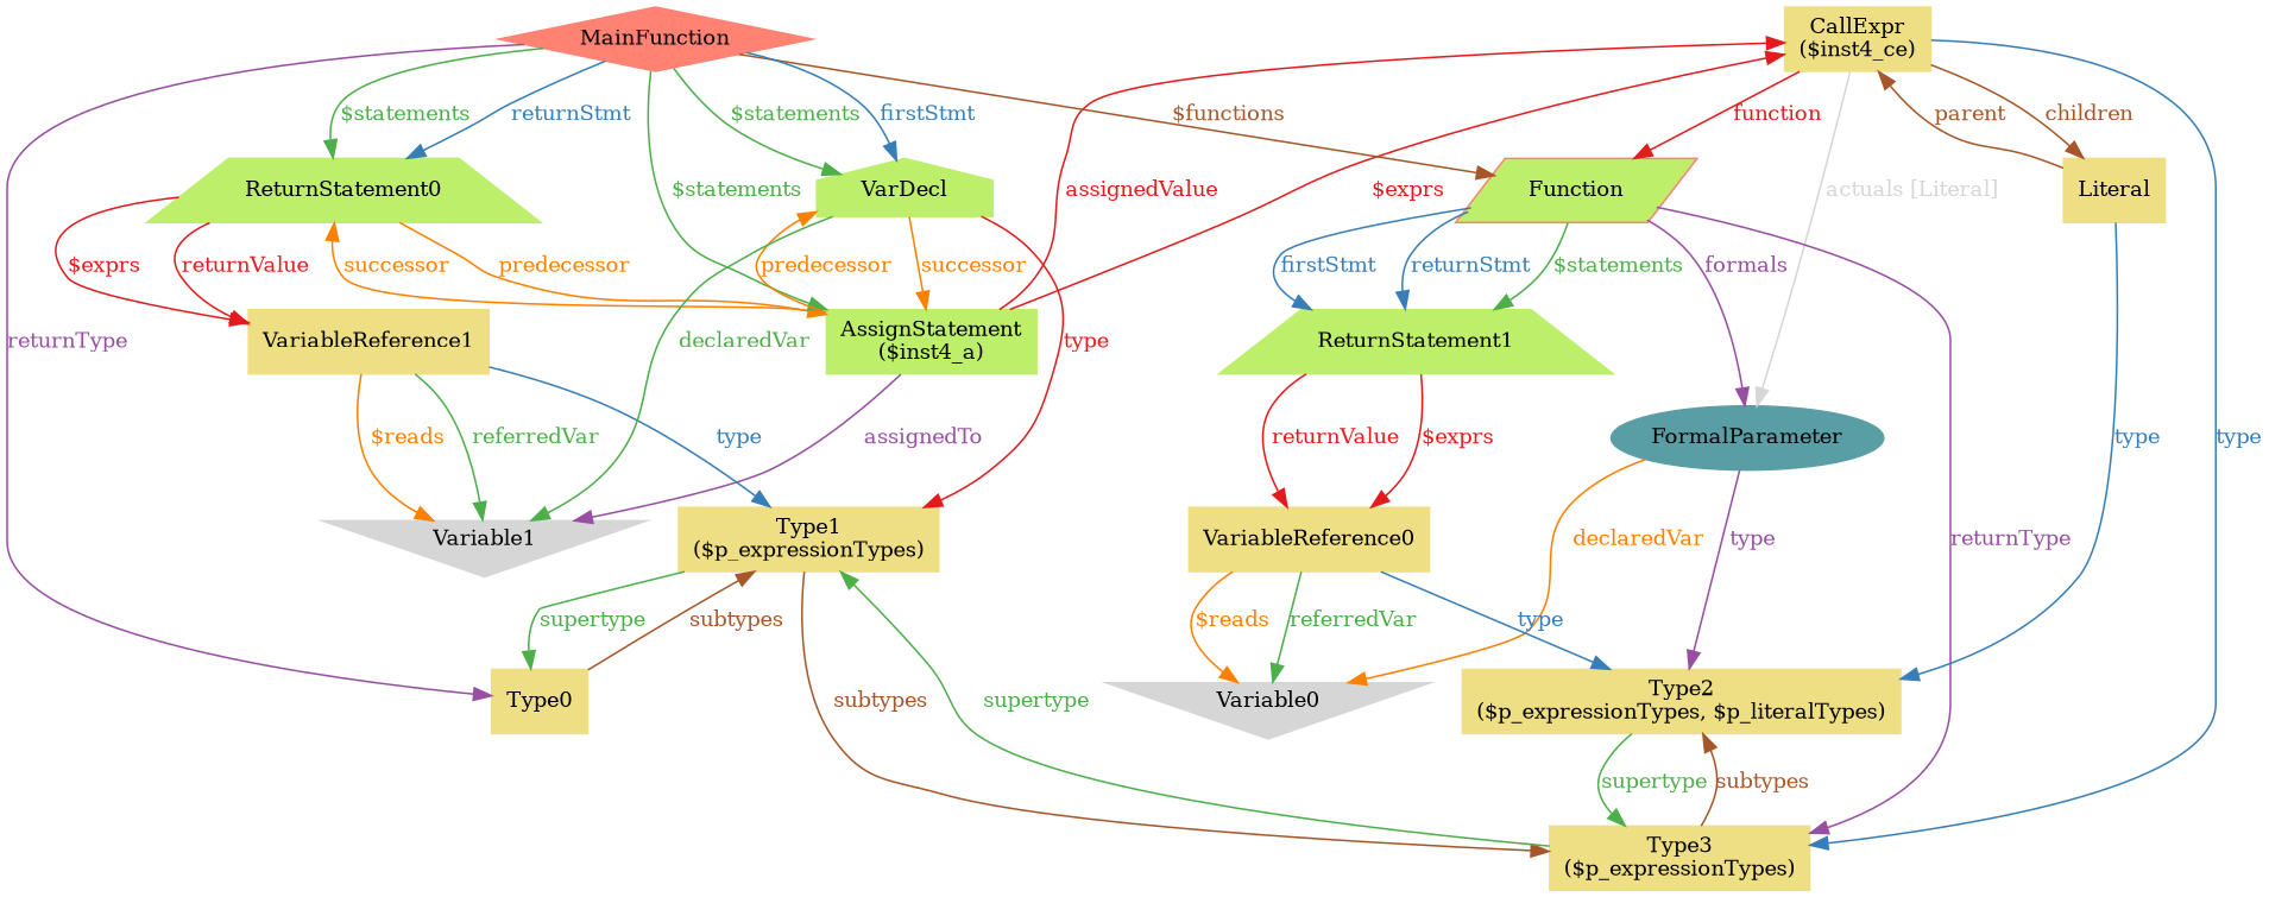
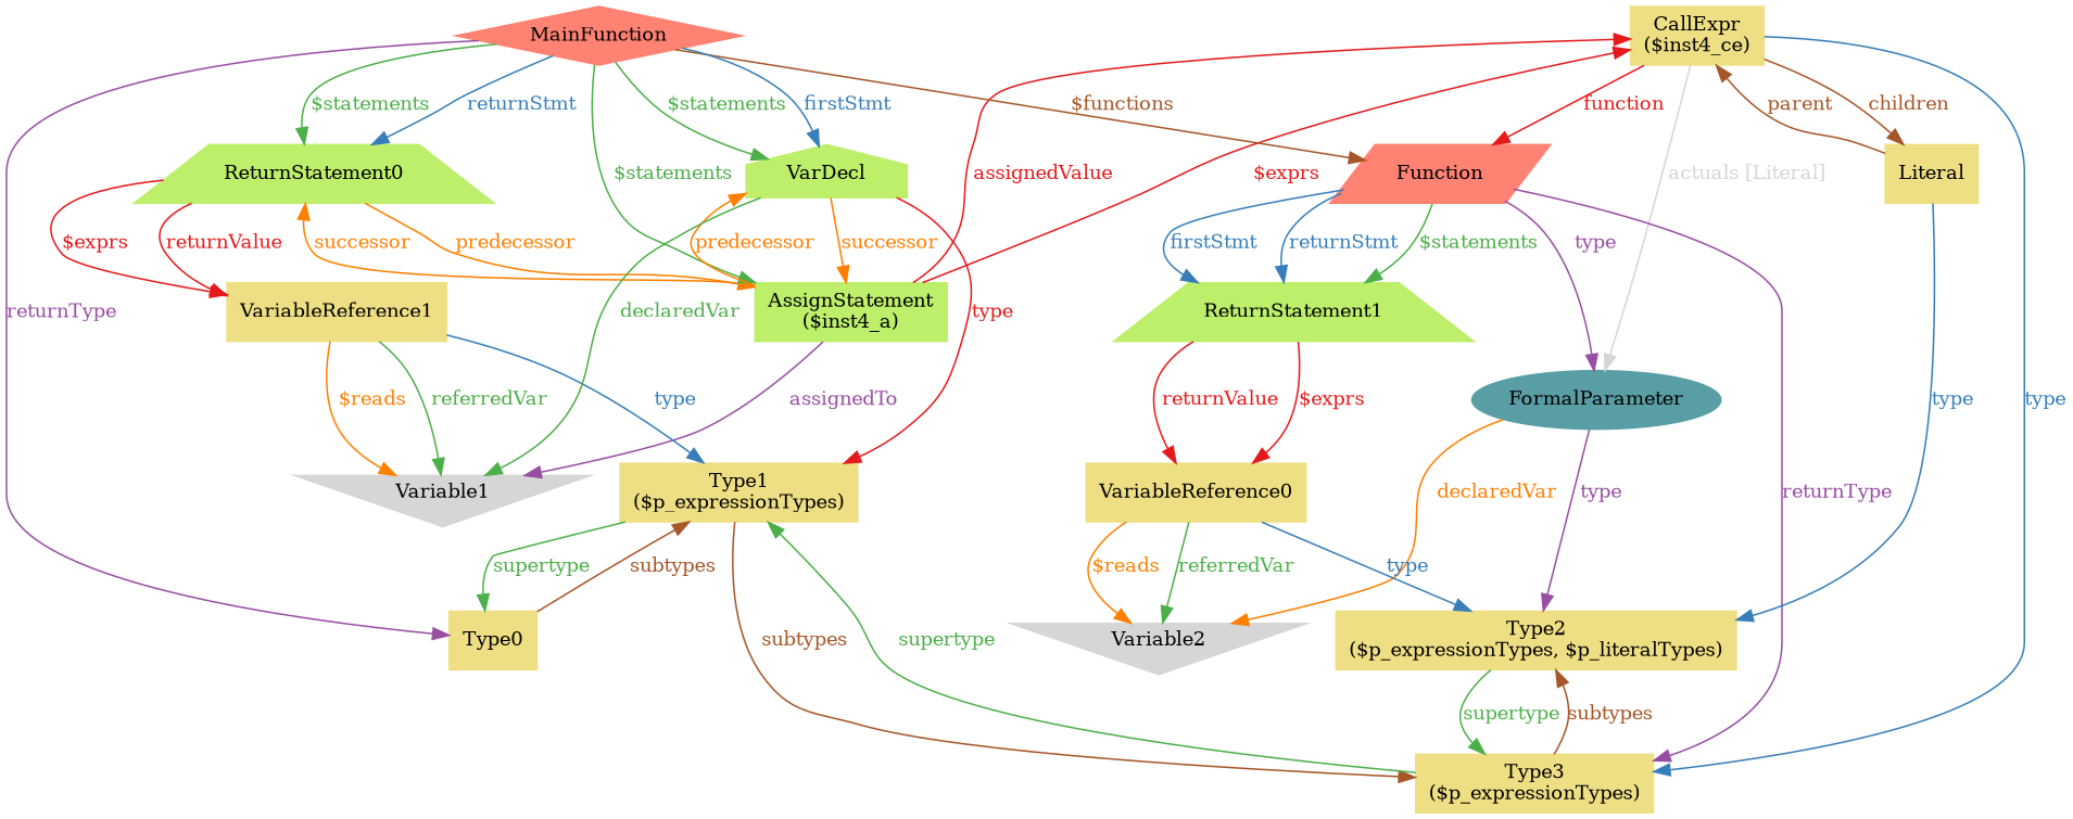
  digraph {
    fontsize=12
    rankdir=TB
    node [color="#efdf84" fontcolor="#000000" fontsize=12 shape=box style="filled, solid"]
    edge [color="#4daf4a" dir=forward fontcolor="#4daf4a" fontsize=12 style=solid uuid="<Function, ReturnStatement1>" weight=1]
    n1 [label="CallExpr\n($inst4_ce)" uuid=CallExpr]
    n2 [color="#bdef6b" label="AssignStatement\n($inst4_a)" uuid=AssignStatement]
-   n3 [color="#ff8273" label=Function shape=parallelogram uuid=Function fillcolor="#bdef6b"]
+   n3 [color="#ff8273" label=Function shape=parallelogram uuid=Function]
    n4 [color="#5a9ea5" label=FormalParameter shape=ellipse uuid=FormalParameter]
    n5 [label=Literal uuid=Literal]
    n6 [label="Type3\n($p_expressionTypes)" uuid=Type3]
    n7 [color="#d6d6d6" label=Variable1 shape=invtriangle uuid=Variable1]
    n8 [color="#bdef6b" label=ReturnStatement0 shape=trapezium uuid=ReturnStatement0]
    n9 [label=VariableReference1 uuid=VariableReference1]
    n10 [label="Type1\n($p_expressionTypes)" uuid=Type1]
    n11 [color="#bdef6b" label=ReturnStatement1 shape=trapezium uuid=ReturnStatement1]
    n12 [label=VariableReference0 uuid=VariableReference0]
-   n13 [color="#d6d6d6" label=Variable0 shape=invtriangle uuid=Variable0]
+   n13 [color="#d6d6d6" label=Variable2 shape=invtriangle uuid=Variable0]
    n14 [label="Type2\n($p_expressionTypes, $p_literalTypes)" uuid=Type2]
    n15 [color="#ff8273" label=MainFunction shape=diamond uuid=MainFunction]
    n16 [color="#bdef6b" label=VarDecl shape=house uuid=VarDecl]
    n17 [label=Type0 uuid=Type0]
    n1 -> n2 [color="#e41a1c" dir=back fontcolor="#e41a1c" label="$exprs" uuid="<AssignStatement, CallExpr>"]
    n1 -> n2 [color="#e41a1c" dir=back fontcolor="#e41a1c" label=assignedValue uuid="<AssignStatement, CallExpr>"]
    n1 -> n3 [color="#e41a1c" fontcolor="#e41a1c" label=function uuid="<CallExpr, Function>"]
    n1 -> n4 [color="#d6d6d6" fontcolor="#d6d6d6" label="actuals [Literal]" uuid="<CallExpr, Literal, FormalParameter>"]
    n1 -> n5 [color="#a65628" fontcolor="#a65628" label=children uuid="<CallExpr, Literal>"]
    n1 -> n5 [color="#a65628" dir=back fontcolor="#a65628" label=parent uuid="<Literal, CallExpr>"]
    n1 -> n6 [color="#377eb8" fontcolor="#377eb8" label=type uuid="<CallExpr, Type3>"]
    n2 -> n7 [color="#984ea3" fontcolor="#984ea3" label=assignedTo uuid="<AssignStatement, Variable1>"]
-   n3 -> n4 [color="#984ea3" fontcolor="#984ea3" label=formals uuid="<Function, FormalParameter>"]
+   n3 -> n4 [color="#984ea3" fontcolor="#984ea3" label=type uuid="<Function, FormalParameter>"]
    n3 -> n6 [color="#984ea3" fontcolor="#984ea3" label=returnType uuid="<Function, Type3>"]
    n3 -> n11 [label="$statements"]
    n3 -> n11 [color="#377eb8" fontcolor="#377eb8" label=firstStmt]
    n3 -> n11 [color="#377eb8" fontcolor="#377eb8" label=returnStmt]
    n4 -> n13 [color="#ff7f00" fontcolor="#ff7f00" label=declaredVar uuid="<FormalParameter, Variable0>"]
    n4 -> n14 [color="#984ea3" fontcolor="#984ea3" label=type uuid="<FormalParameter, Type2>"]
    n5 -> n14 [color="#377eb8" fontcolor="#377eb8" label=type uuid="<Literal, Type2>"]
    n8 -> n2 [color="#ff7f00" fontcolor="#ff7f00" label=predecessor uuid="<ReturnStatement0, AssignStatement>"]
    n8 -> n2 [color="#ff7f00" dir=back fontcolor="#ff7f00" label=successor uuid="<AssignStatement, ReturnStatement0>"]
    n8 -> n9 [color="#e41a1c" fontcolor="#e41a1c" label="$exprs" uuid="<ReturnStatement0, VariableReference1>"]
    n8 -> n9 [color="#e41a1c" fontcolor="#e41a1c" label=returnValue uuid="<ReturnStatement0, VariableReference1>"]
    n9 -> n7 [color="#ff7f00" fontcolor="#ff7f00" label="$reads" uuid="<VariableReference1, Variable1>"]
    n9 -> n7 [label=referredVar uuid="<VariableReference1, Variable1>"]
    n9 -> n10 [color="#377eb8" fontcolor="#377eb8" label=type uuid="<VariableReference1, Type1>"]
    n10 -> n6 [color="#a65628" fontcolor="#a65628" label=subtypes uuid="<Type1, Type3>"]
    n10 -> n6 [dir=back label=supertype uuid="<Type3, Type1>"]
    n10 -> n17 [color="#a65628" dir=back fontcolor="#a65628" label=subtypes uuid="<Type0, Type1>"]
    n10 -> n17 [label=supertype uuid="<Type1, Type0>"]
    n11 -> n12 [color="#e41a1c" fontcolor="#e41a1c" label="$exprs" uuid="<ReturnStatement1, VariableReference0>"]
    n11 -> n12 [color="#e41a1c" fontcolor="#e41a1c" label=returnValue uuid="<ReturnStatement1, VariableReference0>"]
    n12 -> n13 [color="#ff7f00" fontcolor="#ff7f00" label="$reads" uuid="<VariableReference0, Variable0>"]
    n12 -> n13 [label=referredVar uuid="<VariableReference0, Variable0>"]
    n12 -> n14 [color="#377eb8" fontcolor="#377eb8" label=type uuid="<VariableReference0, Type2>"]
    n14 -> n6 [color="#a65628" dir=back fontcolor="#a65628" label=subtypes uuid="<Type3, Type2>"]
    n14 -> n6 [label=supertype uuid="<Type2, Type3>"]
    n15 -> n2 [label="$statements" uuid="<MainFunction, AssignStatement>"]
    n15 -> n3 [color="#a65628" fontcolor="#a65628" label="$functions" uuid="<MainFunction, Function>"]
    n15 -> n8 [label="$statements" uuid="<MainFunction, ReturnStatement0>"]
    n15 -> n8 [color="#377eb8" fontcolor="#377eb8" label=returnStmt uuid="<MainFunction, ReturnStatement0>"]
    n15 -> n16 [label="$statements" uuid="<MainFunction, VarDecl>"]
    n15 -> n16 [color="#377eb8" fontcolor="#377eb8" label=firstStmt uuid="<MainFunction, VarDecl>"]
    n15 -> n17 [color="#984ea3" fontcolor="#984ea3" label=returnType uuid="<MainFunction, Type0>"]
    n16 -> n2 [color="#ff7f00" dir=back fontcolor="#ff7f00" label=predecessor uuid="<AssignStatement, VarDecl>"]
    n16 -> n2 [color="#ff7f00" fontcolor="#ff7f00" label=successor uuid="<VarDecl, AssignStatement>"]
    n16 -> n7 [label=declaredVar uuid="<VarDecl, Variable1>"]
    n16 -> n10 [color="#e41a1c" fontcolor="#e41a1c" label=type uuid="<VarDecl, Type1>"]
  }
